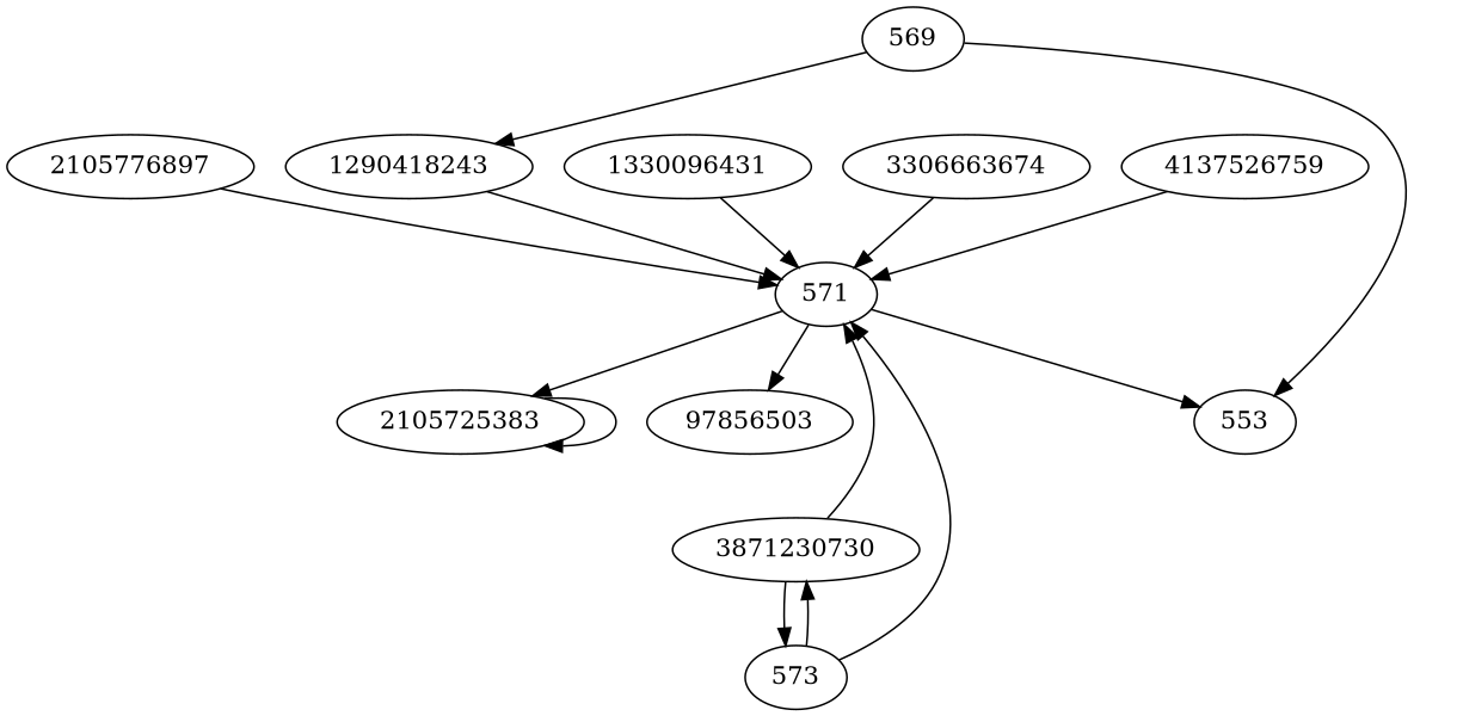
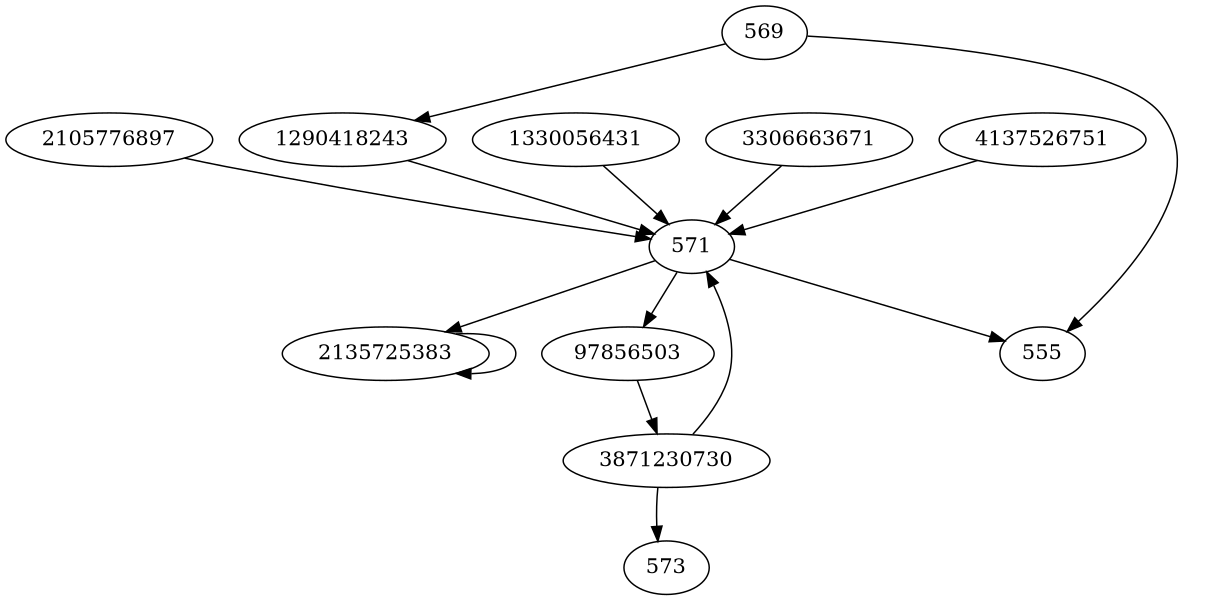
  digraph {
    n1 [label=2105776897]
    571
-   2105725383
+   2105725383 [label=2135725383]
    n4 [label=97856503]
-   555 [label=553]
+   555
    n6 [label=1290418243]
    3871230730
    573
-   1330056431 [label=1330096431]
+   1330056431
    569
-   3306663674
-   4137526751 [label=4137526759]
+   3306663674 [label=3306663671]
+   4137526751
    n1 -> 571
    571 -> 2105725383
    571 -> n4
    571 -> 555
    2105725383 -> 2105725383
    n6 -> 571
    3871230730 -> 571
    3871230730 -> 573
-   573 -> 571
-   573 -> 3871230730
+   n4 -> 3871230730
    1330056431 -> 571
    569 -> 555
    569 -> n6
    3306663674 -> 571
    4137526751 -> 571
  }
